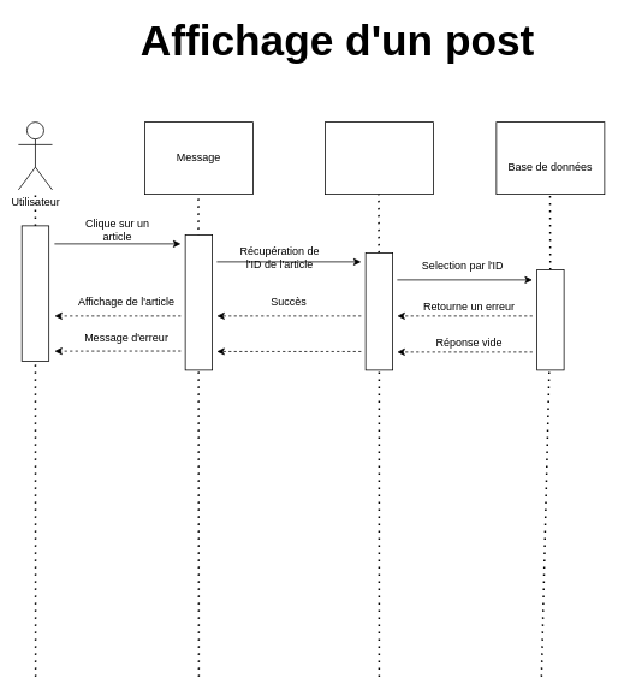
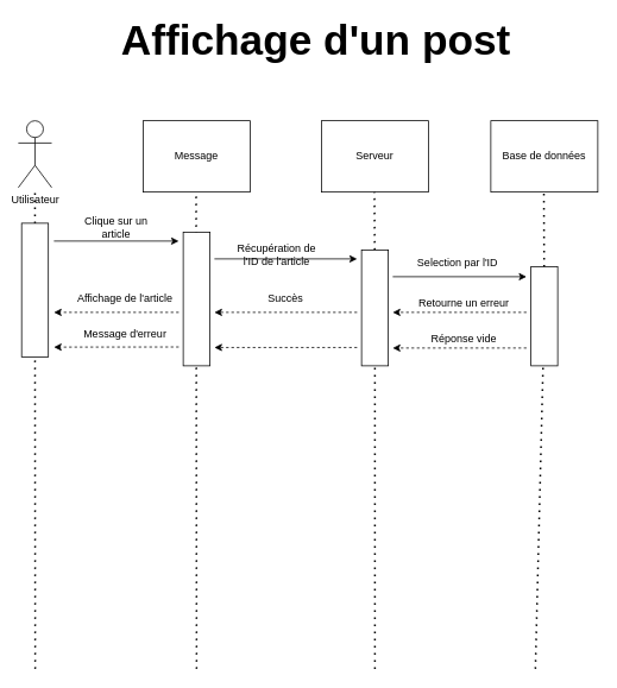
  <mxCell id="0" />
  <mxCell id="1" parent="0" />
- <mxCell id="2" value="&lt;b&gt;&lt;font style=&quot;font-size: 47px&quot;&gt;Affichage d'un post&lt;/font&gt;&lt;/b&gt;" style="text;html=1;strokeColor=none;fillColor=none;align=center;verticalAlign=middle;whiteSpace=wrap;rounded=0;" parent="1" vertex="1"><mxGeometry x="134" y="20" width="480" height="50" as="geometry" /></mxCell>
+ <mxCell id="2" value="&lt;b&gt;&lt;font style=&quot;font-size: 47px&quot;&gt;Affichage d'un post&lt;/font&gt;&lt;/b&gt;" style="text;html=1;strokeColor=none;fillColor=none;align=center;verticalAlign=middle;whiteSpace=wrap;rounded=0;" parent="1" vertex="1"><mxGeometry x="114" y="20" width="480" height="50" as="geometry" /></mxCell>
  <mxCell id="3" value="Utilisateur" style="shape=umlActor;verticalLabelPosition=bottom;verticalAlign=top;html=1;outlineConnect=0;" parent="1" vertex="1"><mxGeometry x="20" y="135" width="37.5" height="75" as="geometry" /></mxCell>
  <mxCell id="4" value="" style="group" parent="1" vertex="1" connectable="0"><mxGeometry x="160" y="135" width="120" height="80" as="geometry" /></mxCell>
  <mxCell id="5" value="" style="rounded=0;whiteSpace=wrap;html=1;" parent="4" vertex="1"><mxGeometry width="120" height="80" as="geometry" /></mxCell>
  <mxCell id="6" value="Message" style="text;html=1;strokeColor=none;fillColor=none;align=center;verticalAlign=middle;whiteSpace=wrap;rounded=0;" parent="4" vertex="1"><mxGeometry x="10" y="15" width="100" height="50" as="geometry" /></mxCell>
  <mxCell id="7" value="" style="group" parent="1" vertex="1" connectable="0"><mxGeometry x="360" y="135" width="120" height="80" as="geometry" /></mxCell>
  <mxCell id="8" value="" style="rounded=0;whiteSpace=wrap;html=1;" parent="7" vertex="1"><mxGeometry width="120" height="80" as="geometry" /></mxCell>
+ <mxCell id="9" value="Serveur" style="text;html=1;strokeColor=none;fillColor=none;align=center;verticalAlign=middle;whiteSpace=wrap;rounded=0;" parent="7" vertex="1"><mxGeometry x="10" y="15" width="100" height="50" as="geometry" /></mxCell>
  <mxCell id="10" value="" style="group" parent="1" vertex="1" connectable="0"><mxGeometry x="550" y="135" width="120" height="80" as="geometry" /></mxCell>
  <mxCell id="11" value="" style="rounded=0;whiteSpace=wrap;html=1;" parent="10" vertex="1"><mxGeometry width="120" height="80" as="geometry" /></mxCell>
- <mxCell id="12" value="Base de données" style="text;html=1;strokeColor=none;fillColor=none;align=center;verticalAlign=middle;whiteSpace=wrap;rounded=0;" parent="10" vertex="1"><mxGeometry x="10" y="25" width="100" height="50" as="geometry" /></mxCell>
+ <mxCell id="12" value="Base de données" style="text;html=1;strokeColor=none;fillColor=none;align=center;verticalAlign=middle;whiteSpace=wrap;rounded=0;" parent="10" vertex="1"><mxGeometry x="10" y="15" width="100" height="50" as="geometry" /></mxCell>
  <mxCell id="13" value="" style="endArrow=none;dashed=1;html=1;dashPattern=1 3;strokeWidth=2;" parent="1" source="34" target="3" edge="1"><mxGeometry width="50" height="50" relative="1" as="geometry"><mxPoint x="39" y="750" as="sourcePoint" /><mxPoint x="150" y="470" as="targetPoint" /></mxGeometry></mxCell>
  <mxCell id="14" value="" style="endArrow=none;dashed=1;html=1;dashPattern=1 3;strokeWidth=2;" parent="1" edge="1"><mxGeometry width="50" height="50" relative="1" as="geometry"><mxPoint x="220" y="750" as="sourcePoint" /><mxPoint x="219.5" y="215" as="targetPoint" /></mxGeometry></mxCell>
  <mxCell id="15" value="" style="endArrow=none;dashed=1;html=1;dashPattern=1 3;strokeWidth=2;" parent="1" source="37" edge="1"><mxGeometry width="50" height="50" relative="1" as="geometry"><mxPoint x="420" y="750" as="sourcePoint" /><mxPoint x="419.5" y="215" as="targetPoint" /></mxGeometry></mxCell>
  <mxCell id="16" value="" style="endArrow=none;dashed=1;html=1;dashPattern=1 3;strokeWidth=2;" parent="1" source="39" edge="1"><mxGeometry width="50" height="50" relative="1" as="geometry"><mxPoint x="600" y="750" as="sourcePoint" /><mxPoint x="609.5" y="215" as="targetPoint" /></mxGeometry></mxCell>
  <mxCell id="17" value="" style="endArrow=classic;html=1;" parent="1" edge="1"><mxGeometry width="50" height="50" relative="1" as="geometry"><mxPoint x="60" y="270" as="sourcePoint" /><mxPoint x="200" y="270" as="targetPoint" /></mxGeometry></mxCell>
  <mxCell id="18" value="Clique sur un article" style="text;html=1;strokeColor=none;fillColor=none;align=center;verticalAlign=middle;whiteSpace=wrap;rounded=0;" parent="1" vertex="1"><mxGeometry x="80" y="240" width="100" height="30" as="geometry" /></mxCell>
  <mxCell id="19" value="" style="endArrow=classic;html=1;" parent="1" edge="1"><mxGeometry width="50" height="50" relative="1" as="geometry"><mxPoint x="240" y="290" as="sourcePoint" /><mxPoint x="400" y="290" as="targetPoint" /></mxGeometry></mxCell>
  <mxCell id="20" value="Récupération de l'ID de l'article" style="text;html=1;strokeColor=none;fillColor=none;align=center;verticalAlign=middle;whiteSpace=wrap;rounded=0;" parent="1" vertex="1"><mxGeometry x="260" y="270" width="100" height="30" as="geometry" /></mxCell>
  <mxCell id="21" value="" style="endArrow=classic;html=1;" parent="1" edge="1"><mxGeometry width="50" height="50" relative="1" as="geometry"><mxPoint x="440" y="310" as="sourcePoint" /><mxPoint x="590" y="310" as="targetPoint" /></mxGeometry></mxCell>
  <mxCell id="22" value="Selection par l'ID" style="text;html=1;strokeColor=none;fillColor=none;align=center;verticalAlign=middle;whiteSpace=wrap;rounded=0;" parent="1" vertex="1"><mxGeometry x="456" y="280" width="114" height="30" as="geometry" /></mxCell>
  <mxCell id="23" value="" style="endArrow=classic;html=1;dashed=1;" parent="1" edge="1"><mxGeometry width="50" height="50" relative="1" as="geometry"><mxPoint x="590" y="350" as="sourcePoint" /><mxPoint x="440" y="350" as="targetPoint" /></mxGeometry></mxCell>
  <mxCell id="24" value="Retourne un erreur" style="text;html=1;strokeColor=none;fillColor=none;align=center;verticalAlign=middle;whiteSpace=wrap;rounded=0;" parent="1" vertex="1"><mxGeometry x="460" y="330" width="120" height="20" as="geometry" /></mxCell>
  <mxCell id="25" value="" style="endArrow=classic;html=1;dashed=1;" parent="1" edge="1"><mxGeometry width="50" height="50" relative="1" as="geometry"><mxPoint x="400" y="350" as="sourcePoint" /><mxPoint x="240" y="350" as="targetPoint" /></mxGeometry></mxCell>
  <mxCell id="26" value="" style="endArrow=classic;html=1;dashed=1;" parent="1" edge="1"><mxGeometry width="50" height="50" relative="1" as="geometry"><mxPoint x="200" y="350" as="sourcePoint" /><mxPoint x="60" y="350" as="targetPoint" /></mxGeometry></mxCell>
  <mxCell id="27" value="Affichage de l'article" style="text;html=1;strokeColor=none;fillColor=none;align=center;verticalAlign=middle;whiteSpace=wrap;rounded=0;" parent="1" vertex="1"><mxGeometry x="80" y="320" width="120" height="30" as="geometry" /></mxCell>
  <mxCell id="28" value="Succès" style="text;html=1;strokeColor=none;fillColor=none;align=center;verticalAlign=middle;whiteSpace=wrap;rounded=0;" parent="1" vertex="1"><mxGeometry x="270" y="320" width="100" height="30" as="geometry" /></mxCell>
  <mxCell id="29" value="" style="endArrow=classic;html=1;dashed=1;" parent="1" edge="1"><mxGeometry width="50" height="50" relative="1" as="geometry"><mxPoint x="590" y="390" as="sourcePoint" /><mxPoint x="440" y="390" as="targetPoint" /></mxGeometry></mxCell>
  <mxCell id="30" value="Réponse vide" style="text;html=1;strokeColor=none;fillColor=none;align=center;verticalAlign=middle;whiteSpace=wrap;rounded=0;" parent="1" vertex="1"><mxGeometry x="460" y="370" width="120" height="20" as="geometry" /></mxCell>
  <mxCell id="31" value="" style="endArrow=classic;html=1;dashed=1;" parent="1" edge="1"><mxGeometry width="50" height="50" relative="1" as="geometry"><mxPoint x="400" y="389.43" as="sourcePoint" /><mxPoint x="240" y="389.43" as="targetPoint" /></mxGeometry></mxCell>
  <mxCell id="32" value="" style="endArrow=classic;html=1;dashed=1;" parent="1" edge="1"><mxGeometry width="50" height="50" relative="1" as="geometry"><mxPoint x="200" y="388.86" as="sourcePoint" /><mxPoint x="60" y="389" as="targetPoint" /></mxGeometry></mxCell>
  <mxCell id="33" value="Message d'erreur" style="text;html=1;strokeColor=none;fillColor=none;align=center;verticalAlign=middle;whiteSpace=wrap;rounded=0;" parent="1" vertex="1"><mxGeometry x="80" y="358.86" width="120" height="30" as="geometry" /></mxCell>
  <mxCell id="34" value="" style="rounded=0;whiteSpace=wrap;html=1;" parent="1" vertex="1"><mxGeometry x="23.75" y="250" width="30" height="150" as="geometry" /></mxCell>
  <mxCell id="35" value="" style="endArrow=none;dashed=1;html=1;dashPattern=1 3;strokeWidth=2;" parent="1" target="34" edge="1"><mxGeometry width="50" height="50" relative="1" as="geometry"><mxPoint x="39" y="750" as="sourcePoint" /><mxPoint x="38.766" y="210" as="targetPoint" /></mxGeometry></mxCell>
  <mxCell id="36" value="" style="rounded=0;whiteSpace=wrap;html=1;" parent="1" vertex="1"><mxGeometry x="205" y="260" width="30" height="150" as="geometry" /></mxCell>
  <mxCell id="37" value="" style="rounded=0;whiteSpace=wrap;html=1;" parent="1" vertex="1"><mxGeometry x="405" y="280" width="30" height="130" as="geometry" /></mxCell>
  <mxCell id="38" value="" style="endArrow=none;dashed=1;html=1;dashPattern=1 3;strokeWidth=2;" parent="1" target="37" edge="1"><mxGeometry width="50" height="50" relative="1" as="geometry"><mxPoint x="420" y="750" as="sourcePoint" /><mxPoint x="419.5" y="215" as="targetPoint" /></mxGeometry></mxCell>
  <mxCell id="39" value="" style="rounded=0;whiteSpace=wrap;html=1;" parent="1" vertex="1"><mxGeometry x="595" y="298.86" width="30" height="111.14" as="geometry" /></mxCell>
  <mxCell id="40" value="" style="endArrow=none;dashed=1;html=1;dashPattern=1 3;strokeWidth=2;" parent="1" target="39" edge="1"><mxGeometry width="50" height="50" relative="1" as="geometry"><mxPoint x="600" y="750" as="sourcePoint" /><mxPoint x="609.5" y="215" as="targetPoint" /></mxGeometry></mxCell>
